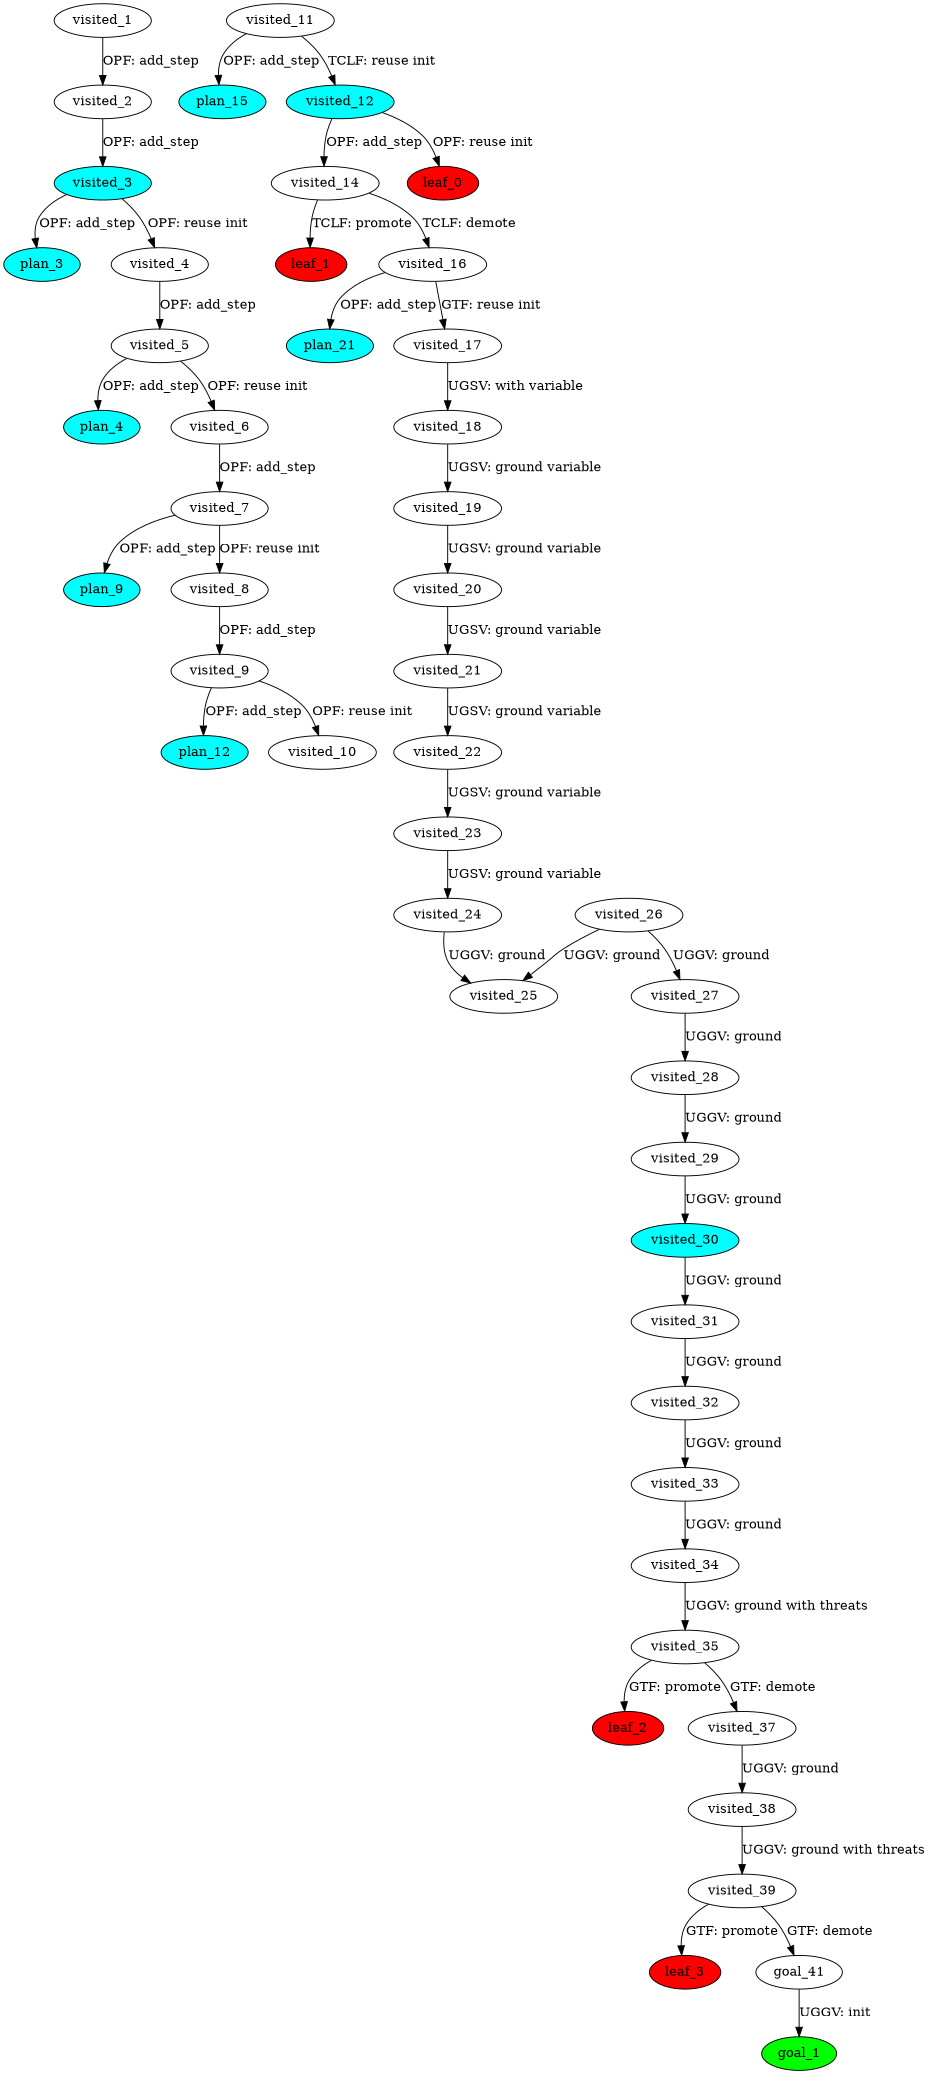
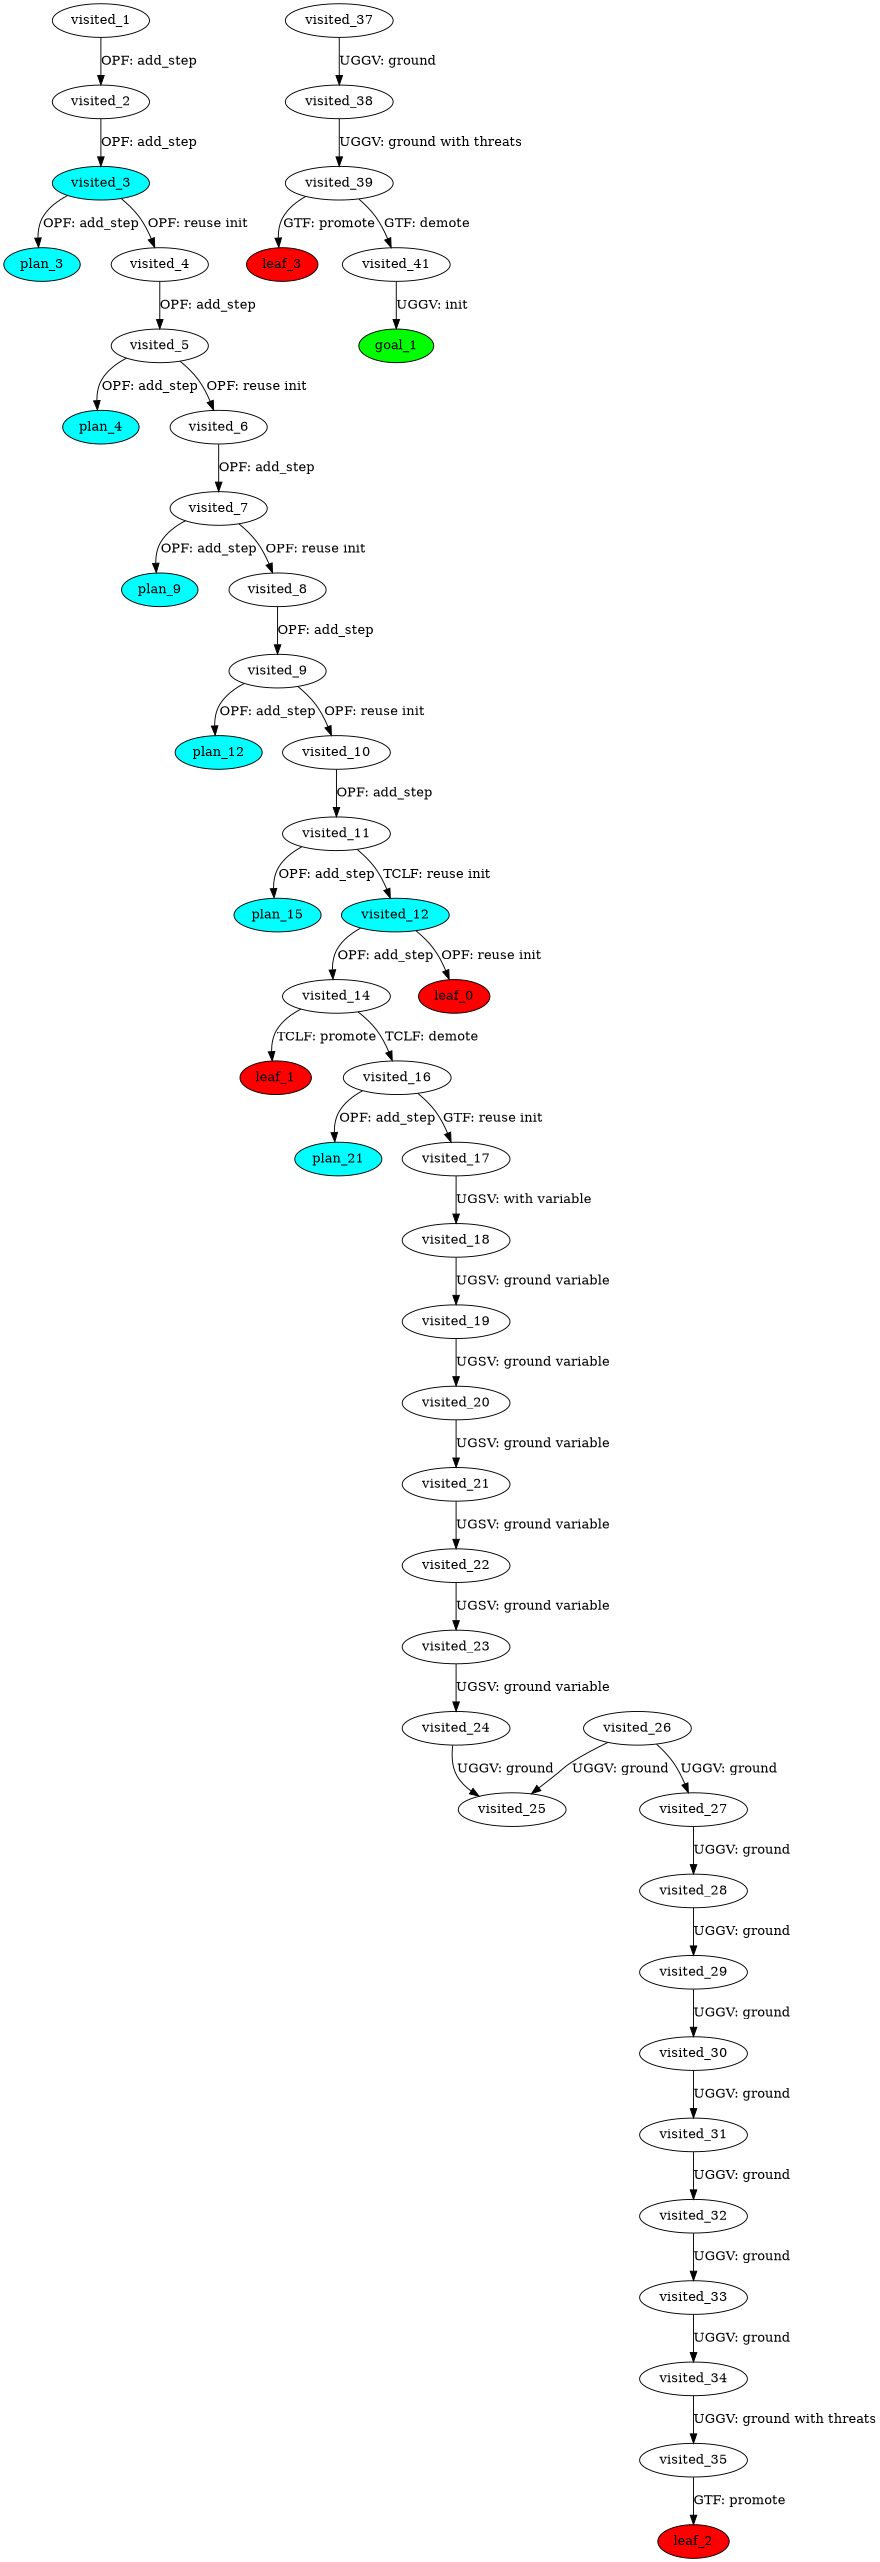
  digraph {
    fontname="DejaVu Serif"
    node [fillcolor=white fontname="DejaVu Serif" style=filled]
    edge [fontname="DejaVu Serif"]
    n1 [label=visited_1]
    n2 [label=visited_2]
    n3 [fillcolor=cyan label=visited_3]
    n4 [fillcolor=cyan label=plan_3]
    n5 [label=visited_4]
    n6 [label=visited_5]
    n7 [fillcolor=cyan label=plan_4]
    n8 [label=visited_6]
    n9 [label=visited_7]
    n10 [fillcolor=cyan label=plan_9]
    n11 [label=visited_8]
    n12 [label=visited_9]
    n13 [fillcolor=cyan label=plan_12]
    n14 [label=visited_10]
    n15 [label=visited_11]
    n16 [fillcolor=cyan label=plan_15]
    n17 [fillcolor=cyan label=visited_12]
    n18 [label=visited_14]
    n19 [fillcolor=red label=leaf_0]
    n20 [fillcolor=red label=leaf_1]
    n21 [label=visited_16]
    n22 [fillcolor=cyan label=plan_21]
    n23 [label=visited_17]
    n24 [label=visited_18]
    n25 [label=visited_19]
    n26 [label=visited_20]
    n27 [label=visited_21]
    n28 [label=visited_22]
    n29 [label=visited_23]
    n30 [label=visited_24]
    n31 [label=visited_25]
    n32 [label=visited_26]
    n33 [label=visited_27]
    n34 [label=visited_28]
    n35 [label=visited_29]
-   n36 [fillcolor=cyan label=visited_30]
+   n36 [label=visited_30]
    n37 [label=visited_31]
    n38 [label=visited_32]
    n39 [label=visited_33]
    n40 [label=visited_34]
    n41 [label=visited_35]
    n42 [fillcolor=red label=leaf_2]
    n43 [label=visited_37]
    n44 [label=visited_38]
    n45 [label=visited_39]
    n46 [fillcolor=red label=leaf_3]
-   n47 [label=goal_41]
+   n47 [label=visited_41]
    n48 [fillcolor=green label=goal_1]
    n1 -> n2 [label="OPF: add_step"]
    n2 -> n3 [label="OPF: add_step"]
    n3 -> n4 [label="OPF: add_step"]
    n3 -> n5 [label="OPF: reuse init"]
    n5 -> n6 [label="OPF: add_step"]
    n6 -> n7 [label="OPF: add_step"]
    n6 -> n8 [label="OPF: reuse init"]
    n8 -> n9 [label="OPF: add_step"]
    n9 -> n10 [label="OPF: add_step"]
    n9 -> n11 [label="OPF: reuse init"]
    n11 -> n12 [label="OPF: add_step"]
    n12 -> n13 [label="OPF: add_step"]
    n12 -> n14 [label="OPF: reuse init"]
+   n14 -> n15 [label="OPF: add_step"]
    n15 -> n16 [label="OPF: add_step"]
    n15 -> n17 [label="TCLF: reuse init"]
    n17 -> n18 [label="OPF: add_step"]
    n17 -> n19 [label="OPF: reuse init"]
    n18 -> n20 [label="TCLF: promote"]
    n18 -> n21 [label="TCLF: demote"]
    n21 -> n22 [label="OPF: add_step"]
    n21 -> n23 [label="GTF: reuse init"]
    n23 -> n24 [label="UGSV: with variable"]
    n24 -> n25 [label="UGSV: ground variable"]
    n25 -> n26 [label="UGSV: ground variable"]
    n26 -> n27 [label="UGSV: ground variable"]
    n27 -> n28 [label="UGSV: ground variable"]
    n28 -> n29 [label="UGSV: ground variable"]
    n29 -> n30 [label="UGSV: ground variable"]
    n30 -> n31 [label="UGGV: ground"]
    n32 -> n31 [label="UGGV: ground"]
    n32 -> n33 [label="UGGV: ground"]
    n33 -> n34 [label="UGGV: ground"]
    n34 -> n35 [label="UGGV: ground"]
    n35 -> n36 [label="UGGV: ground"]
    n36 -> n37 [label="UGGV: ground"]
    n37 -> n38 [label="UGGV: ground"]
    n38 -> n39 [label="UGGV: ground"]
    n39 -> n40 [label="UGGV: ground"]
    n40 -> n41 [label="UGGV: ground with threats"]
    n41 -> n42 [label="GTF: promote"]
-   n41 -> n43 [label="GTF: demote"]
    n43 -> n44 [label="UGGV: ground"]
    n44 -> n45 [label="UGGV: ground with threats"]
    n45 -> n46 [label="GTF: promote"]
    n45 -> n47 [label="GTF: demote"]
    n47 -> n48 [label="UGGV: init"]
  }
